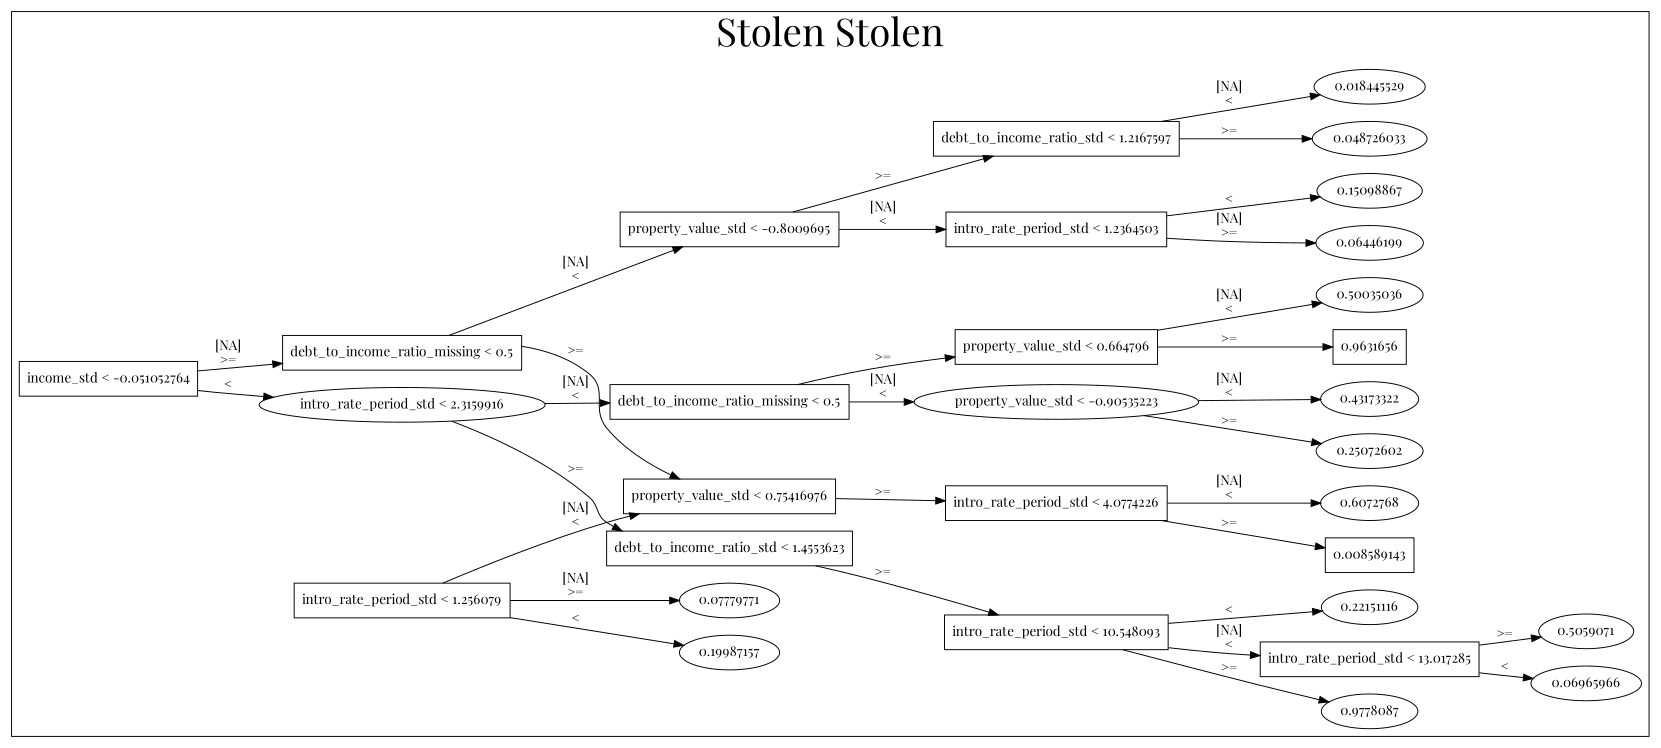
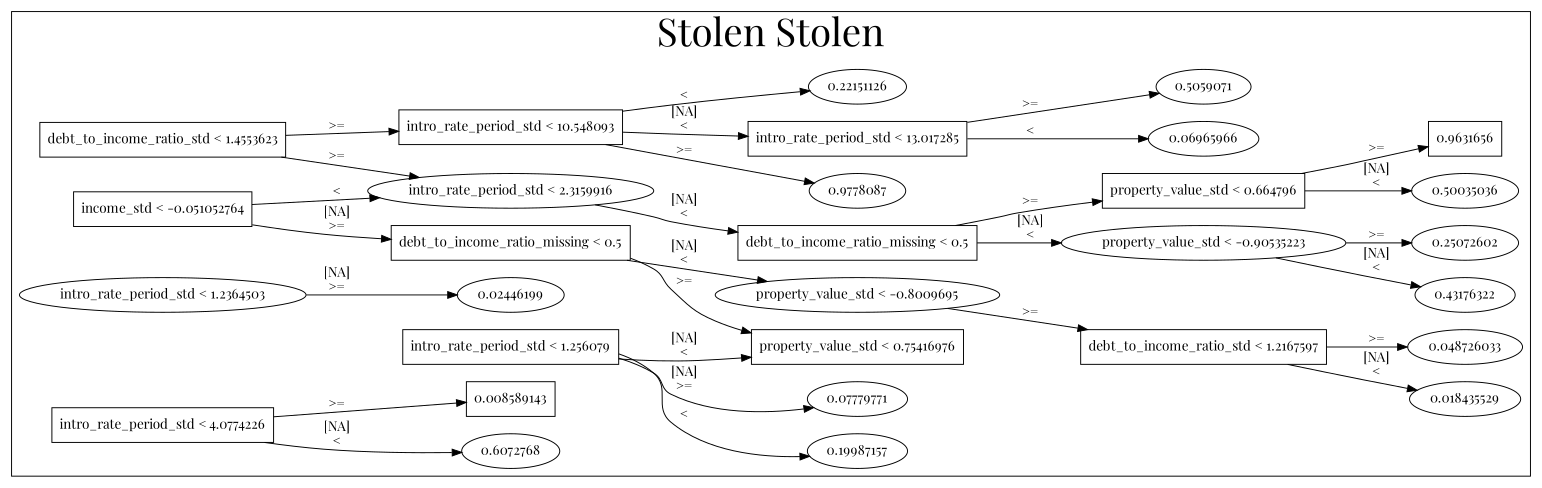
  digraph {
    fontname="Playfair Display"
    rankdir=LR
    node [fontname="Playfair Display" fontsize=14 shape=box]
    edge [fontname="Playfair Display" fontsize=14]
    n1 [label="income_std < -0.051052764"]
    n2 [label="intro_rate_period_std < 2.3159916" shape=ellipse]
    n3 [label="debt_to_income_ratio_missing < 0.5"]
    n4 [label="debt_to_income_ratio_missing < 0.5"]
    n5 [label="debt_to_income_ratio_std < 1.4553623"]
-   n6 [label="property_value_std < -0.8009695"]
+   n6 [label="property_value_std < -0.8009695" shape=ellipse]
    n7 [label="property_value_std < 0.75416976"]
    n8 [label="property_value_std < -0.90535223" shape=ellipse]
    n9 [label="property_value_std < 0.664796"]
    n10 [label="intro_rate_period_std < 13.017285"]
    n11 [label="intro_rate_period_std < 10.548093"]
-   n12 [label="intro_rate_period_std < 1.2364503"]
+   n12 [label="intro_rate_period_std < 1.2364503" shape=ellipse]
    n13 [label="debt_to_income_ratio_std < 1.2167597"]
    n14 [label="intro_rate_period_std < 1.256079"]
    n15 [label="intro_rate_period_std < 4.0774226"]
-   n16 [label=0.43173322 shape=""]
+   n16 [label=0.43176322 shape=""]
    n17 [label=0.25072602 shape=""]
    n18 [label=0.50035036 shape=""]
    n19 [label=0.9631656]
    n20 [label=0.06965966 shape=""]
    n21 [label=0.5059071 shape=""]
-   n22 [label=0.22151116 shape=""]
+   n22 [label=0.22151126 shape=""]
    n23 [label=0.9778087 shape=""]
-   n24 [label=0.15098867 shape=""]
-   n25 [label=0.06446199 shape=""]
-   n26 [label=0.018445529 shape=""]
+   n25 [label=0.02446199 shape=""]
+   n26 [label=0.018435529 shape=""]
    n27 [label=0.048726033 shape=""]
    n28 [label=0.19987157 shape=""]
    n29 [label=0.07779771 shape=""]
    n30 [label=0.6072768 shape=""]
    n31 [label=0.008589143]
    subgraph cluster_1 {
      fontsize=40
      label="Stolen Stolen"
      subgraph sub_2 {
        fontsize=40
        label="Stolen Model"
        n1
      }
      subgraph sub_3 {
        fontsize=40
        label="Stolen Model"
        n2
        n3
      }
      subgraph sub_4 {
        fontsize=40
        label="Stolen Model"
        n4
        n5
        n6
        n7
      }
      subgraph sub_5 {
        fontsize=40
        label="Stolen Model"
        n8
        n9
        n10
        n11
        n12
        n13
        n14
        n15
      }
      subgraph sub_6 {
        fontsize=40
        label="Stolen Model"
        n16
        n17
        n18
        n19
        n20
        n21
        n22
        n23
-       n24
        n25
        n26
        n27
        n28
        n29
        n30
        n31
      }
    }
    n1 -> n2 [label="<\n"]
    n1 -> n3 [label="[NA]\n>=\n"]
    n2 -> n4 [label="[NA]\n<\n"]
-   n2 -> n5 [label=">=\n"]
+   n5 -> n2 [label=">=\n"]
    n3 -> n6 [label="[NA]\n<\n"]
    n3 -> n7 [label=">=\n"]
    n4 -> n8 [label="[NA]\n<\n"]
    n4 -> n9 [label=">=\n"]
    n5 -> n11 [label=">=\n"]
-   n6 -> n12 [label="[NA]\n<\n"]
    n6 -> n13 [label=">=\n"]
-   n7 -> n15 [label=">=\n"]
    n8 -> n16 [label="[NA]\n<\n"]
    n8 -> n17 [label=">=\n"]
    n9 -> n18 [label="[NA]\n<\n"]
    n9 -> n19 [label=">=\n"]
    n10 -> n20 [label="<\n"]
    n10 -> n21 [label=">=\n"]
    n11 -> n10 [label="[NA]\n<\n"]
    n11 -> n22 [label="<\n"]
    n11 -> n23 [label=">=\n"]
-   n12 -> n24 [label="<\n"]
    n12 -> n25 [label="[NA]\n>=\n"]
    n13 -> n26 [label="[NA]\n<\n"]
    n13 -> n27 [label=">=\n"]
    n14 -> n7 [label="[NA]\n<\n"]
    n14 -> n28 [label="<\n"]
    n14 -> n29 [label="[NA]\n>=\n"]
    n15 -> n30 [label="[NA]\n<\n"]
    n15 -> n31 [label=">=\n"]
  }
